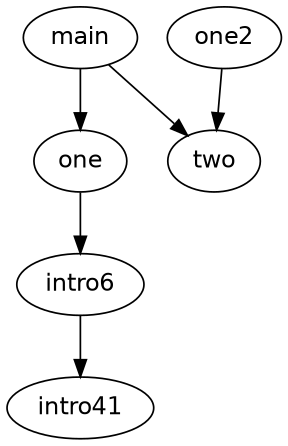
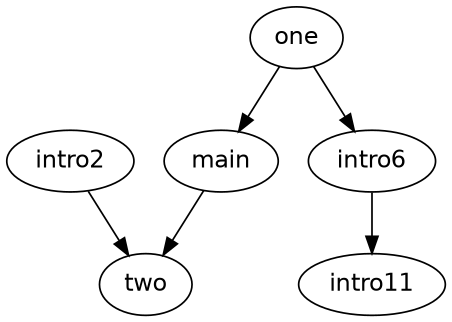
  digraph {
    fontname="DejaVu Sans"
    schemaFileName="schema-parallel01"
    node [fontname="DejaVu Sans"]
    edge [fontname="DejaVu Sans"]
    main [type=parallel]
    one [type=flow]
    two [type=flow]
    n4 [label=intro6]
-   intro11 [label=intro41]
-   intro2 [label=one2]
-   main -> one
+   intro11
+   intro2
+   one -> main
    main -> two
    one -> n4
    n4 -> intro11
    intro2 -> two
  }
